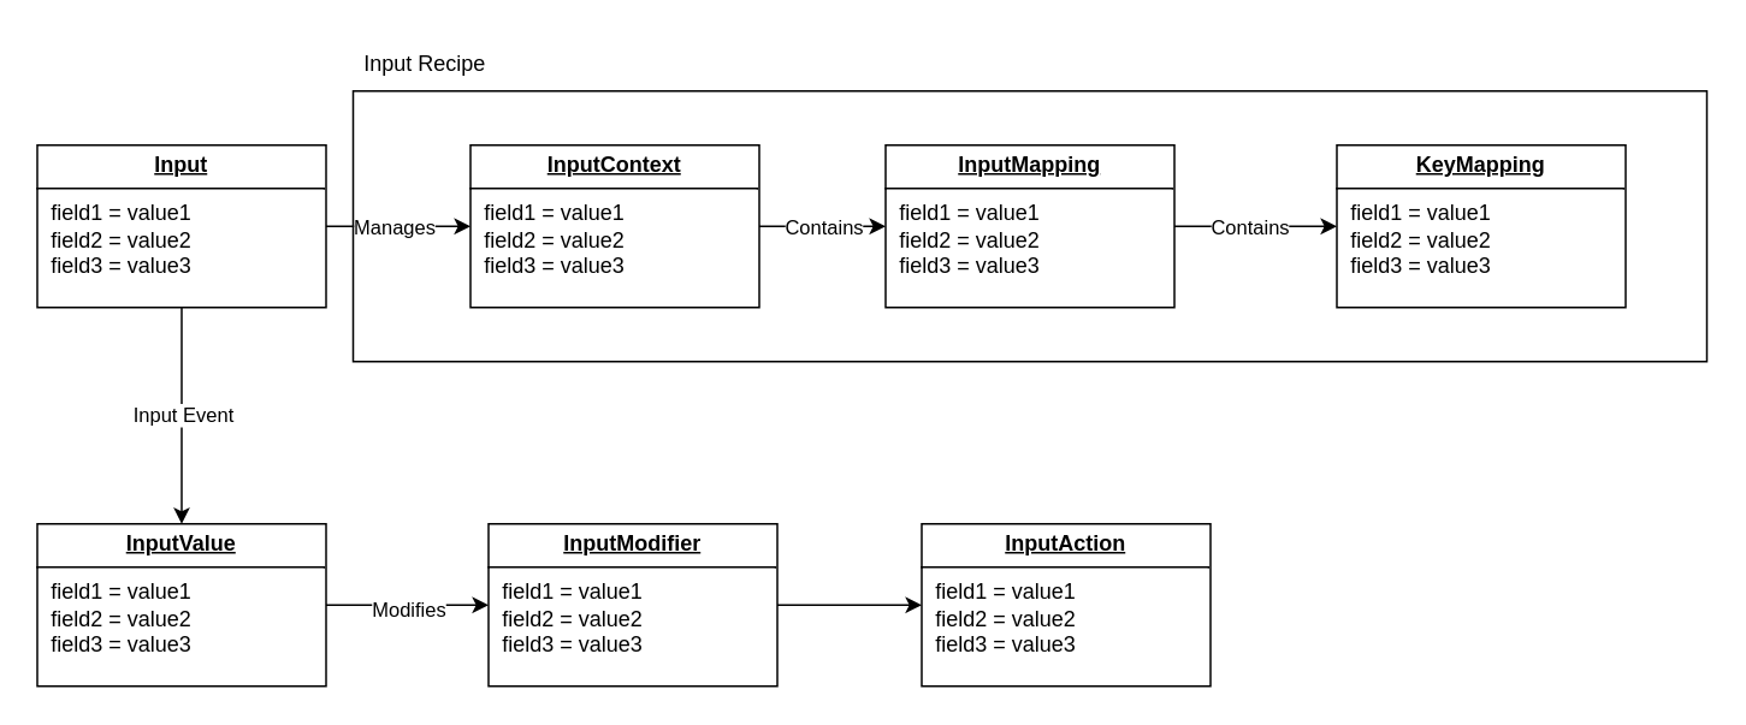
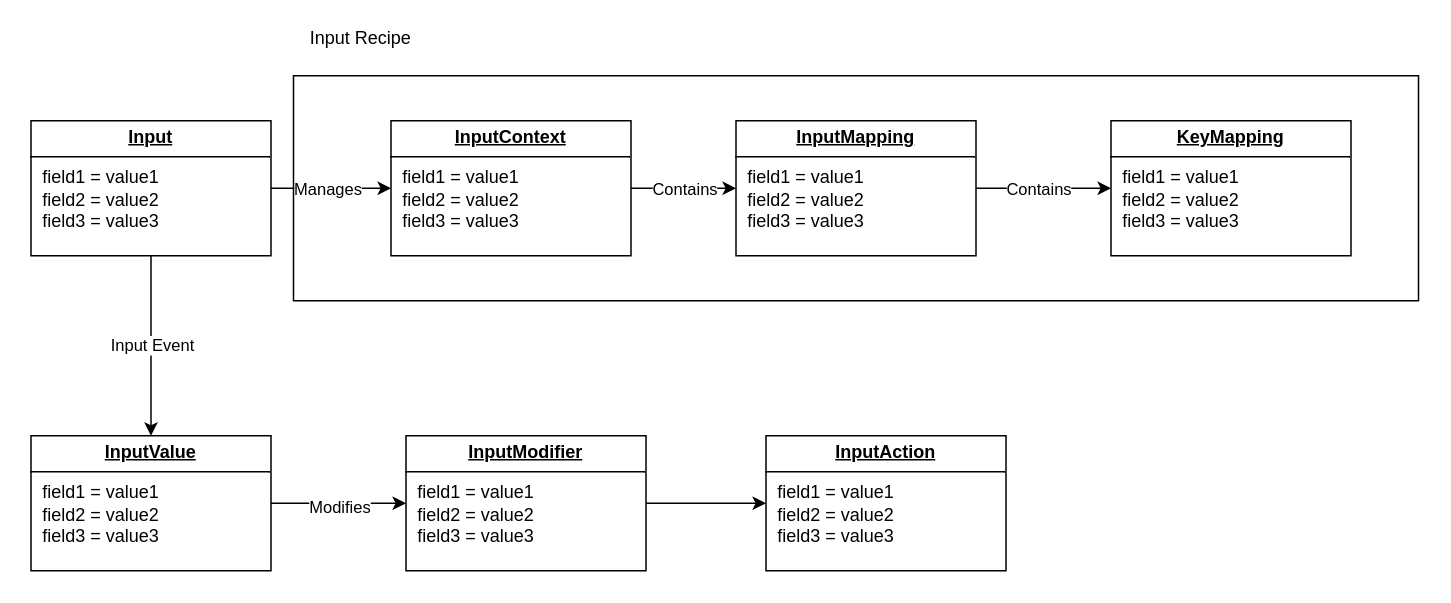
  <mxCell id="0" />
  <mxCell id="1" parent="0" />
  <mxCell id="2" style="edgeStyle=orthogonalEdgeStyle;rounded=0;orthogonalLoop=1;jettySize=auto;html=1;exitX=0.5;exitY=1;exitDx=0;exitDy=0;entryX=0.5;entryY=0;entryDx=0;entryDy=0;" edge="1" parent="1" source="6" target="9"><mxGeometry relative="1" as="geometry" /></mxCell>
  <mxCell id="3" value="Input Event" style="edgeLabel;html=1;align=center;verticalAlign=middle;resizable=0;points=[];" vertex="1" connectable="0" parent="2"><mxGeometry x="-0.011" relative="1" as="geometry"><mxPoint as="offset" /></mxGeometry></mxCell>
  <mxCell id="4" style="edgeStyle=orthogonalEdgeStyle;rounded=0;orthogonalLoop=1;jettySize=auto;html=1;exitX=1;exitY=0.5;exitDx=0;exitDy=0;entryX=0;entryY=0.5;entryDx=0;entryDy=0;" edge="1" parent="1" source="6" target="12"><mxGeometry relative="1" as="geometry" /></mxCell>
  <mxCell id="5" value="Manages" style="edgeLabel;html=1;align=center;verticalAlign=middle;resizable=0;points=[];" vertex="1" connectable="0" parent="4"><mxGeometry x="-0.072" relative="1" as="geometry"><mxPoint as="offset" /></mxGeometry></mxCell>
  <mxCell id="6" value="&lt;p style=&quot;margin:0px;margin-top:4px;text-align:center;text-decoration:underline;&quot;&gt;&lt;b&gt;Input&lt;/b&gt;&lt;/p&gt;&lt;hr size=&quot;1&quot; style=&quot;border-style:solid;&quot;&gt;&lt;p style=&quot;margin:0px;margin-left:8px;&quot;&gt;field1 = value1&lt;br&gt;field2 = value2&lt;br&gt;field3 = value3&lt;/p&gt;" style="verticalAlign=top;align=left;overflow=fill;html=1;whiteSpace=wrap;" vertex="1" parent="1"><mxGeometry x="20" y="80" width="160" height="90" as="geometry" /></mxCell>
  <mxCell id="7" style="edgeStyle=orthogonalEdgeStyle;rounded=0;orthogonalLoop=1;jettySize=auto;html=1;exitX=1;exitY=0.5;exitDx=0;exitDy=0;" edge="1" parent="1" source="9" target="17"><mxGeometry relative="1" as="geometry" /></mxCell>
  <mxCell id="8" value="Modifies" style="edgeLabel;html=1;align=center;verticalAlign=middle;resizable=0;points=[];" vertex="1" connectable="0" parent="7"><mxGeometry x="-0.011" y="-2" relative="1" as="geometry"><mxPoint as="offset" /></mxGeometry></mxCell>
  <mxCell id="9" value="&lt;p style=&quot;margin:0px;margin-top:4px;text-align:center;text-decoration:underline;&quot;&gt;&lt;b&gt;InputValue&lt;/b&gt;&lt;/p&gt;&lt;hr size=&quot;1&quot; style=&quot;border-style:solid;&quot;&gt;&lt;p style=&quot;margin:0px;margin-left:8px;&quot;&gt;field1 = value1&lt;br&gt;field2 = value2&lt;br&gt;field3 = value3&lt;/p&gt;" style="verticalAlign=top;align=left;overflow=fill;html=1;whiteSpace=wrap;" vertex="1" parent="1"><mxGeometry x="20" y="290" width="160" height="90" as="geometry" /></mxCell>
  <mxCell id="10" style="edgeStyle=orthogonalEdgeStyle;rounded=0;orthogonalLoop=1;jettySize=auto;html=1;exitX=1;exitY=0.5;exitDx=0;exitDy=0;entryX=0;entryY=0.5;entryDx=0;entryDy=0;" edge="1" parent="1" source="12" target="15"><mxGeometry relative="1" as="geometry" /></mxCell>
  <mxCell id="11" value="Contains" style="edgeLabel;html=1;align=center;verticalAlign=middle;resizable=0;points=[];" vertex="1" connectable="0" parent="10"><mxGeometry x="-0.011" y="-4" relative="1" as="geometry"><mxPoint y="-4" as="offset" /></mxGeometry></mxCell>
  <mxCell id="12" value="&lt;p style=&quot;margin:0px;margin-top:4px;text-align:center;text-decoration:underline;&quot;&gt;&lt;b&gt;InputContext&lt;/b&gt;&lt;/p&gt;&lt;hr size=&quot;1&quot; style=&quot;border-style:solid;&quot;&gt;&lt;p style=&quot;margin:0px;margin-left:8px;&quot;&gt;field1 = value1&lt;br&gt;field2 = value2&lt;br&gt;field3 = value3&lt;/p&gt;" style="verticalAlign=top;align=left;overflow=fill;html=1;whiteSpace=wrap;" vertex="1" parent="1"><mxGeometry x="260" y="80" width="160" height="90" as="geometry" /></mxCell>
  <mxCell id="13" style="edgeStyle=orthogonalEdgeStyle;rounded=0;orthogonalLoop=1;jettySize=auto;html=1;exitX=1;exitY=0.5;exitDx=0;exitDy=0;entryX=0;entryY=0.5;entryDx=0;entryDy=0;" edge="1" parent="1" source="15" target="18"><mxGeometry relative="1" as="geometry" /></mxCell>
  <mxCell id="14" value="Contains" style="edgeLabel;html=1;align=center;verticalAlign=middle;resizable=0;points=[];" vertex="1" connectable="0" parent="13"><mxGeometry x="-0.474" y="-3" relative="1" as="geometry"><mxPoint x="17" y="-3" as="offset" /></mxGeometry></mxCell>
  <mxCell id="15" value="&lt;p style=&quot;margin:0px;margin-top:4px;text-align:center;text-decoration:underline;&quot;&gt;&lt;b&gt;InputMapping&lt;/b&gt;&lt;/p&gt;&lt;hr size=&quot;1&quot; style=&quot;border-style:solid;&quot;&gt;&lt;p style=&quot;margin:0px;margin-left:8px;&quot;&gt;field1 = value1&lt;br&gt;field2 = value2&lt;br&gt;field3 = value3&lt;/p&gt;" style="verticalAlign=top;align=left;overflow=fill;html=1;whiteSpace=wrap;" vertex="1" parent="1"><mxGeometry x="490" y="80" width="160" height="90" as="geometry" /></mxCell>
  <mxCell id="16" style="edgeStyle=orthogonalEdgeStyle;rounded=0;orthogonalLoop=1;jettySize=auto;html=1;exitX=1;exitY=0.5;exitDx=0;exitDy=0;entryX=0;entryY=0.5;entryDx=0;entryDy=0;" edge="1" parent="1" source="17" target="19"><mxGeometry relative="1" as="geometry" /></mxCell>
  <mxCell id="17" value="&lt;p style=&quot;margin:0px;margin-top:4px;text-align:center;text-decoration:underline;&quot;&gt;&lt;b&gt;InputModifier&lt;/b&gt;&lt;/p&gt;&lt;hr size=&quot;1&quot; style=&quot;border-style:solid;&quot;&gt;&lt;p style=&quot;margin:0px;margin-left:8px;&quot;&gt;field1 = value1&lt;br&gt;field2 = value2&lt;br&gt;field3 = value3&lt;/p&gt;" style="verticalAlign=top;align=left;overflow=fill;html=1;whiteSpace=wrap;" vertex="1" parent="1"><mxGeometry x="270" y="290" width="160" height="90" as="geometry" /></mxCell>
  <mxCell id="18" value="&lt;p style=&quot;margin:0px;margin-top:4px;text-align:center;text-decoration:underline;&quot;&gt;&lt;b&gt;KeyMapping&lt;/b&gt;&lt;/p&gt;&lt;hr size=&quot;1&quot; style=&quot;border-style:solid;&quot;&gt;&lt;p style=&quot;margin:0px;margin-left:8px;&quot;&gt;field1 = value1&lt;br&gt;field2 = value2&lt;br&gt;field3 = value3&lt;/p&gt;" style="verticalAlign=top;align=left;overflow=fill;html=1;whiteSpace=wrap;" vertex="1" parent="1"><mxGeometry x="740" y="80" width="160" height="90" as="geometry" /></mxCell>
  <mxCell id="19" value="&lt;p style=&quot;margin:0px;margin-top:4px;text-align:center;text-decoration:underline;&quot;&gt;&lt;b&gt;InputAction&lt;/b&gt;&lt;/p&gt;&lt;hr size=&quot;1&quot; style=&quot;border-style:solid;&quot;&gt;&lt;p style=&quot;margin:0px;margin-left:8px;&quot;&gt;field1 = value1&lt;br&gt;field2 = value2&lt;br&gt;field3 = value3&lt;/p&gt;" style="verticalAlign=top;align=left;overflow=fill;html=1;whiteSpace=wrap;" vertex="1" parent="1"><mxGeometry x="510" y="290" width="160" height="90" as="geometry" /></mxCell>
  <mxCell id="20" value="" style="rounded=0;whiteSpace=wrap;html=1;fillColor=none;" vertex="1" parent="1"><mxGeometry x="195" y="50" width="750" height="150" as="geometry" /></mxCell>
- <mxCell id="21" value="Input Recipe" style="text;html=1;align=center;verticalAlign=middle;whiteSpace=wrap;rounded=0;" vertex="1" parent="1"><mxGeometry x="190" y="20" width="90" height="30" as="geometry" /></mxCell>
+ <mxCell id="21" value="Input Recipe" style="text;html=1;align=center;verticalAlign=middle;whiteSpace=wrap;rounded=0;" vertex="1" parent="1"><mxGeometry x="195" y="10" width="90" height="30" as="geometry" /></mxCell>
